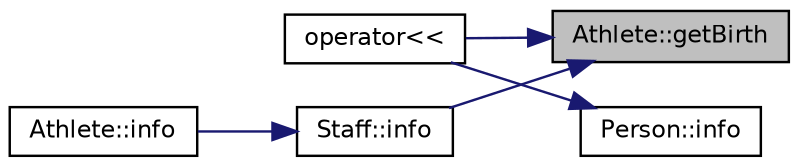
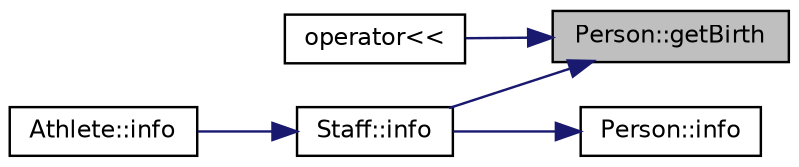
  digraph {
    rankdir=RL
    node [color=black fillcolor=white fontname=Helvetica fontsize=10 shape=record style=filled]
    edge [color=midnightblue dir=back fontname=Helvetica fontsize=10 labelfontname=Helvetica labelfontsize=10 style=solid]
-   n1 [fillcolor=grey75 fontcolor=black height=0.2 label="Athlete::getBirth" width=0.4]
+   n1 [fillcolor=grey75 fontcolor=black height=0.2 label="Person::getBirth" width=0.4]
    n2 [height=0.2 label="operator\<\<" width=0.4]
    n3 [height=0.2 label="Staff::info" width=0.4]
    n4 [height=0.2 label="Person::info" width=0.4]
    n5 [height=0.2 label="Athlete::info" width=0.4]
    n1 -> n2
    n1 -> n3
    n3 -> n5
-   n4 -> n2
+   n4 -> n3
  }
